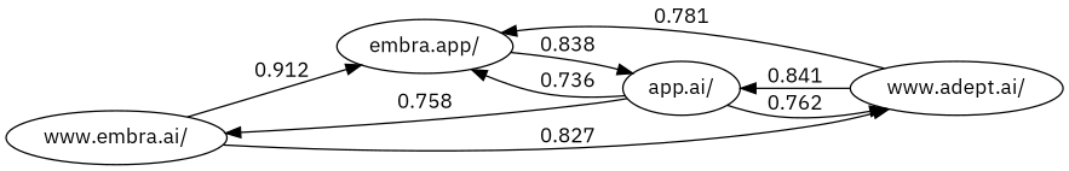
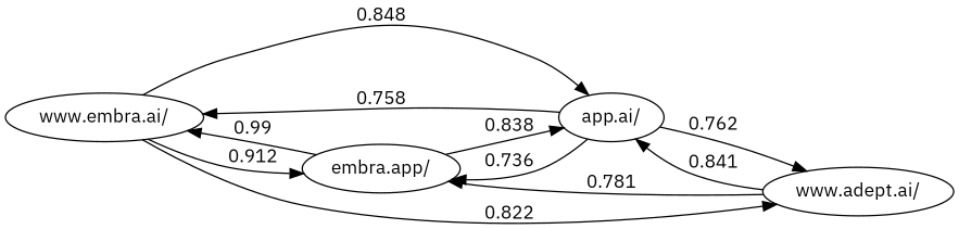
  digraph {
    fontname="IBM Plex Sans"
    rankdir=LR
    node [fontname="IBM Plex Sans"]
    edge [fontname="IBM Plex Sans"]
    "www.embra.ai/"
    "embra.app/"
    n3 [label="app.ai/"]
    "www.adept.ai/"
    "www.embra.ai/" -> "embra.app/" [label=0.912]
-   "www.embra.ai/" -> "www.adept.ai/" [label=0.827]
+   "www.embra.ai/" -> n3 [label=0.848]
+   "www.embra.ai/" -> "www.adept.ai/" [label=0.822]
+   "embra.app/" -> "www.embra.ai/" [label=0.99]
    "embra.app/" -> n3 [label=0.838]
    n3 -> "www.embra.ai/" [label=0.758]
    n3 -> "embra.app/" [label=0.736]
    n3 -> "www.adept.ai/" [label=0.762]
    "www.adept.ai/" -> "embra.app/" [label=0.781]
    "www.adept.ai/" -> n3 [label=0.841]
  }
